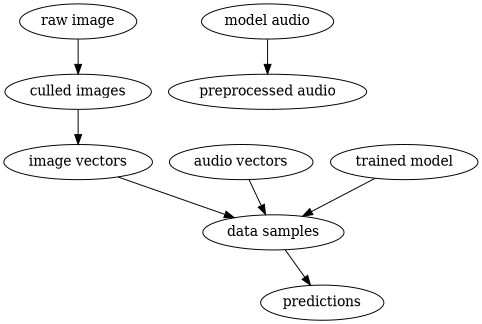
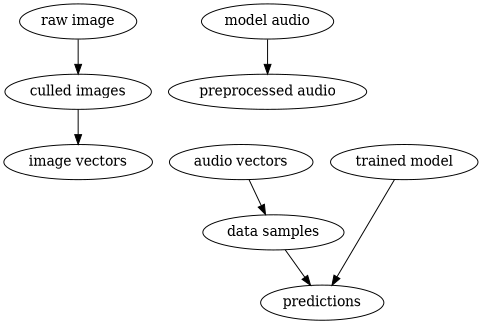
  digraph {
    "raw image"
    "culled images"
    "image vectors"
    "data samples"
    predictions
    n6 [label="model audio"]
    "preprocessed audio"
    "audio vectors"
    "trained model"
    "raw image" -> "culled images"
    "culled images" -> "image vectors"
-   "image vectors" -> "data samples"
    "data samples" -> predictions
    n6 -> "preprocessed audio"
    "audio vectors" -> "data samples"
-   "trained model" -> "data samples"
+   "trained model" -> predictions
  }
